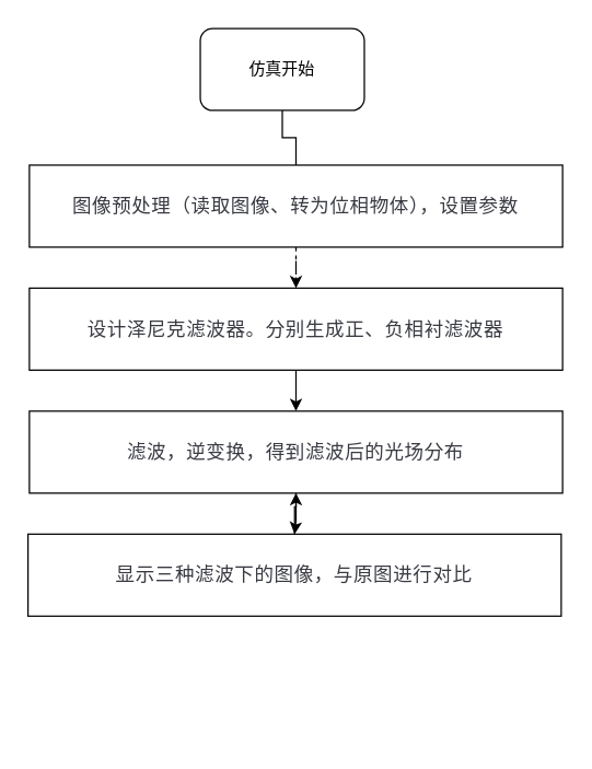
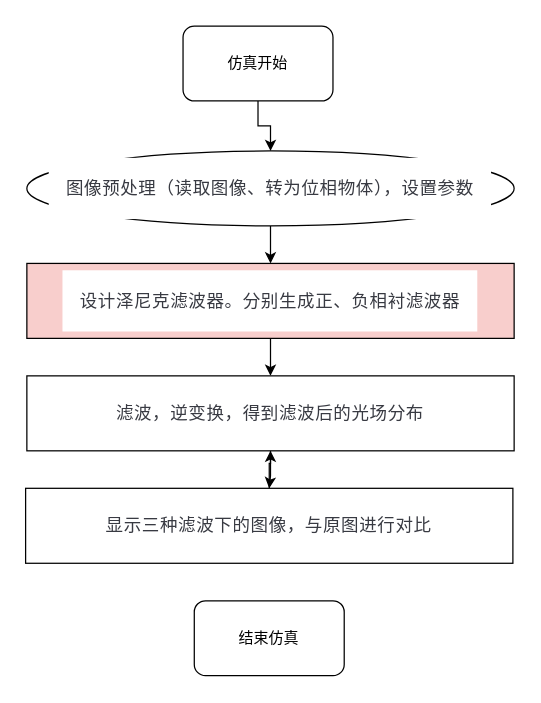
  <mxCell id="0" />
  <mxCell id="1" parent="0" />
- <mxCell id="2" value="" style="edgeStyle=orthogonalEdgeStyle;rounded=0;orthogonalLoop=1;jettySize=auto;html=1;dashed=1;" edge="1" parent="1" source="3" target="5"><mxGeometry relative="1" as="geometry" /></mxCell>
- <mxCell id="3" value="&lt;pre style=&quot;font-family: &amp;quot;Fira Code&amp;quot;, &amp;quot;Fira Mono&amp;quot;, Menlo, Consolas, &amp;quot;DejaVu Sans Mono&amp;quot;, monospace; scrollbar-color: rgba(0, 0, 0, 0.25) rgba(0, 0, 0, 0); margin-top: 0.5em; margin-bottom: 0.5em; padding: 1em; border: 0px; font-variant-numeric: inherit; font-variant-east-asian: inherit; font-variant-alternates: inherit; font-variant-position: inherit; font-variant-emoji: inherit; font-stretch: inherit; font-size: 14px; line-height: 1.5; font-optical-sizing: inherit; font-size-adjust: inherit; font-kerning: inherit; font-feature-settings: inherit; font-variation-settings: inherit; vertical-align: baseline; color: rgb(56, 58, 66); direction: ltr; text-align: left; word-break: normal; tab-size: 2; hyphens: none; overflow: auto; border-radius: 0px; background: none 0% 0% / auto repeat scroll padding-box border-box rgb(255, 255, 255); letter-spacing: 0.5px;&quot; class=&quot;language-&quot; data-v-e2d1d10f=&quot;&quot;&gt;&lt;code style=&quot;font-family: &amp;quot;Fira Code&amp;quot;, &amp;quot;Fira Mono&amp;quot;, Menlo, Consolas, &amp;quot;DejaVu Sans Mono&amp;quot;, monospace; scrollbar-color: rgba(0, 0, 0, 0.25) rgba(0, 0, 0, 0); margin: 0px; padding: 0px; border: 0px; font-style: inherit; font-variant: inherit; font-weight: inherit; font-stretch: inherit; font-size: inherit; line-height: 1.5; font-optical-sizing: inherit; font-size-adjust: inherit; font-kerning: inherit; font-feature-settings: inherit; font-variation-settings: inherit; vertical-align: baseline; direction: ltr; text-wrap-mode: wrap; word-spacing: normal; word-break: break-word; tab-size: 2; hyphens: none; max-width: 100%; overflow: auto;&quot; class=&quot;language-&quot;&gt;图像预处理（读取图像、转为位相物体），设置参数&lt;/code&gt;&lt;/pre&gt;" style="rounded=0;whiteSpace=wrap;html=1;" vertex="1" parent="1"><mxGeometry x="21" y="120" width="390" height="60" as="geometry" /></mxCell>
+ <mxCell id="2" value="" style="edgeStyle=orthogonalEdgeStyle;rounded=0;orthogonalLoop=1;jettySize=auto;html=1;" edge="1" parent="1" source="3" target="5"><mxGeometry relative="1" as="geometry" /></mxCell>
+ <mxCell id="3" value="&lt;pre style=&quot;font-family: &amp;quot;Fira Code&amp;quot;, &amp;quot;Fira Mono&amp;quot;, Menlo, Consolas, &amp;quot;DejaVu Sans Mono&amp;quot;, monospace; scrollbar-color: rgba(0, 0, 0, 0.25) rgba(0, 0, 0, 0); margin-top: 0.5em; margin-bottom: 0.5em; padding: 1em; border: 0px; font-variant-numeric: inherit; font-variant-east-asian: inherit; font-variant-alternates: inherit; font-variant-position: inherit; font-variant-emoji: inherit; font-stretch: inherit; font-size: 14px; line-height: 1.5; font-optical-sizing: inherit; font-size-adjust: inherit; font-kerning: inherit; font-feature-settings: inherit; font-variation-settings: inherit; vertical-align: baseline; color: rgb(56, 58, 66); direction: ltr; text-align: left; word-break: normal; tab-size: 2; hyphens: none; overflow: auto; border-radius: 0px; background: none 0% 0% / auto repeat scroll padding-box border-box rgb(255, 255, 255); letter-spacing: 0.5px;&quot; class=&quot;language-&quot; data-v-e2d1d10f=&quot;&quot;&gt;&lt;code style=&quot;font-family: &amp;quot;Fira Code&amp;quot;, &amp;quot;Fira Mono&amp;quot;, Menlo, Consolas, &amp;quot;DejaVu Sans Mono&amp;quot;, monospace; scrollbar-color: rgba(0, 0, 0, 0.25) rgba(0, 0, 0, 0); margin: 0px; padding: 0px; border: 0px; font-style: inherit; font-variant: inherit; font-weight: inherit; font-stretch: inherit; font-size: inherit; line-height: 1.5; font-optical-sizing: inherit; font-size-adjust: inherit; font-kerning: inherit; font-feature-settings: inherit; font-variation-settings: inherit; vertical-align: baseline; direction: ltr; text-wrap-mode: wrap; word-spacing: normal; word-break: break-word; tab-size: 2; hyphens: none; max-width: 100%; overflow: auto;&quot; class=&quot;language-&quot;&gt;图像预处理（读取图像、转为位相物体），设置参数&lt;/code&gt;&lt;/pre&gt;" style="ellipse;whiteSpace=wrap;html=1;" vertex="1" parent="1"><mxGeometry x="21" y="120" width="390" height="60" as="geometry" /></mxCell>
  <mxCell id="4" value="" style="edgeStyle=orthogonalEdgeStyle;rounded=0;orthogonalLoop=1;jettySize=auto;html=1;" edge="1" parent="1" source="5"><mxGeometry relative="1" as="geometry"><mxPoint x="216" y="300" as="targetPoint" /></mxGeometry></mxCell>
- <mxCell id="5" value="&lt;pre style=&quot;font-family: &amp;quot;Fira Code&amp;quot;, &amp;quot;Fira Mono&amp;quot;, Menlo, Consolas, &amp;quot;DejaVu Sans Mono&amp;quot;, monospace; scrollbar-color: rgba(0, 0, 0, 0.25) rgba(0, 0, 0, 0); margin-top: 0.5em; margin-bottom: 0.5em; padding: 1em; border: 0px; font-variant-numeric: inherit; font-variant-east-asian: inherit; font-variant-alternates: inherit; font-variant-position: inherit; font-variant-emoji: inherit; font-stretch: inherit; font-size: 14px; line-height: 1.5; font-optical-sizing: inherit; font-size-adjust: inherit; font-kerning: inherit; font-feature-settings: inherit; font-variation-settings: inherit; vertical-align: baseline; color: rgb(56, 58, 66); direction: ltr; text-align: left; word-break: normal; tab-size: 2; hyphens: none; overflow: auto; border-radius: 0px; background: none 0% 0% / auto repeat scroll padding-box border-box rgb(255, 255, 255); letter-spacing: 0.5px;&quot; class=&quot;language-&quot; data-v-e2d1d10f=&quot;&quot;&gt;&lt;code style=&quot;font-family: &amp;quot;Fira Code&amp;quot;, &amp;quot;Fira Mono&amp;quot;, Menlo, Consolas, &amp;quot;DejaVu Sans Mono&amp;quot;, monospace; scrollbar-color: transparent transparent; margin: 0px; padding: 0px; border: 0px; font-style: inherit; font-variant: inherit; font-weight: inherit; font-stretch: inherit; font-size: inherit; line-height: 1.5; font-optical-sizing: inherit; font-size-adjust: inherit; font-kerning: inherit; font-feature-settings: inherit; font-variation-settings: inherit; vertical-align: baseline; direction: ltr; text-wrap-mode: wrap; word-spacing: normal; word-break: break-word; tab-size: 2; hyphens: none; max-width: 100%; overflow: auto;&quot; class=&quot;language-&quot;&gt;设计泽尼克滤波器。分别生成正、负相衬滤波器&lt;/code&gt;&lt;/pre&gt;" style="rounded=0;whiteSpace=wrap;html=1;" vertex="1" parent="1"><mxGeometry x="21" y="210" width="390" height="60" as="geometry" /></mxCell>
- <mxCell id="6" value="" style="edgeStyle=orthogonalEdgeStyle;rounded=0;orthogonalLoop=1;jettySize=auto;html=1;endArrow=none;" edge="1" parent="1" source="7" target="3"><mxGeometry relative="1" as="geometry" /></mxCell>
+ <mxCell id="5" value="&lt;pre style=&quot;font-family: &amp;quot;Fira Code&amp;quot;, &amp;quot;Fira Mono&amp;quot;, Menlo, Consolas, &amp;quot;DejaVu Sans Mono&amp;quot;, monospace; scrollbar-color: rgba(0, 0, 0, 0.25) rgba(0, 0, 0, 0); margin-top: 0.5em; margin-bottom: 0.5em; padding: 1em; border: 0px; font-variant-numeric: inherit; font-variant-east-asian: inherit; font-variant-alternates: inherit; font-variant-position: inherit; font-variant-emoji: inherit; font-stretch: inherit; font-size: 14px; line-height: 1.5; font-optical-sizing: inherit; font-size-adjust: inherit; font-kerning: inherit; font-feature-settings: inherit; font-variation-settings: inherit; vertical-align: baseline; color: rgb(56, 58, 66); direction: ltr; text-align: left; word-break: normal; tab-size: 2; hyphens: none; overflow: auto; border-radius: 0px; background: none 0% 0% / auto repeat scroll padding-box border-box rgb(255, 255, 255); letter-spacing: 0.5px;&quot; class=&quot;language-&quot; data-v-e2d1d10f=&quot;&quot;&gt;&lt;code style=&quot;font-family: &amp;quot;Fira Code&amp;quot;, &amp;quot;Fira Mono&amp;quot;, Menlo, Consolas, &amp;quot;DejaVu Sans Mono&amp;quot;, monospace; scrollbar-color: transparent transparent; margin: 0px; padding: 0px; border: 0px; font-style: inherit; font-variant: inherit; font-weight: inherit; font-stretch: inherit; font-size: inherit; line-height: 1.5; font-optical-sizing: inherit; font-size-adjust: inherit; font-kerning: inherit; font-feature-settings: inherit; font-variation-settings: inherit; vertical-align: baseline; direction: ltr; text-wrap-mode: wrap; word-spacing: normal; word-break: break-word; tab-size: 2; hyphens: none; max-width: 100%; overflow: auto;&quot; class=&quot;language-&quot;&gt;设计泽尼克滤波器。分别生成正、负相衬滤波器&lt;/code&gt;&lt;/pre&gt;" style="rounded=0;whiteSpace=wrap;html=1;fillColor=#f8cecc;" vertex="1" parent="1"><mxGeometry x="21" y="210" width="390" height="60" as="geometry" /></mxCell>
+ <mxCell id="6" value="" style="edgeStyle=orthogonalEdgeStyle;rounded=0;orthogonalLoop=1;jettySize=auto;html=1;" edge="1" parent="1" source="7" target="3"><mxGeometry relative="1" as="geometry" /></mxCell>
  <mxCell id="7" value="仿真开始" style="rounded=1;whiteSpace=wrap;html=1;" vertex="1" parent="1"><mxGeometry x="146" y="20" width="120" height="60" as="geometry" /></mxCell>
  <mxCell id="8" value="" style="edgeStyle=orthogonalEdgeStyle;rounded=0;orthogonalLoop=1;jettySize=auto;html=1;" edge="1" parent="1" source="9"><mxGeometry relative="1" as="geometry"><mxPoint x="215" y="390" as="targetPoint" /></mxGeometry></mxCell>
  <mxCell id="9" value="&lt;pre style=&quot;font-family: &amp;quot;Fira Code&amp;quot;, &amp;quot;Fira Mono&amp;quot;, Menlo, Consolas, &amp;quot;DejaVu Sans Mono&amp;quot;, monospace; scrollbar-color: rgba(0, 0, 0, 0.25) rgba(0, 0, 0, 0); margin-top: 0.5em; margin-bottom: 0.5em; padding: 1em; border: 0px; font-variant-numeric: inherit; font-variant-east-asian: inherit; font-variant-alternates: inherit; font-variant-position: inherit; font-variant-emoji: inherit; font-stretch: inherit; font-size: 14px; line-height: 1.5; font-optical-sizing: inherit; font-size-adjust: inherit; font-kerning: inherit; font-feature-settings: inherit; font-variation-settings: inherit; vertical-align: baseline; color: rgb(56, 58, 66); direction: ltr; text-align: left; word-break: normal; tab-size: 2; hyphens: none; overflow: auto; border-radius: 0px; background: none 0% 0% / auto repeat scroll padding-box border-box rgb(255, 255, 255); letter-spacing: 0.5px;&quot; class=&quot;language-&quot; data-v-e2d1d10f=&quot;&quot;&gt;&lt;code style=&quot;font-family: &amp;quot;Fira Code&amp;quot;, &amp;quot;Fira Mono&amp;quot;, Menlo, Consolas, &amp;quot;DejaVu Sans Mono&amp;quot;, monospace; scrollbar-color: rgba(0, 0, 0, 0.25) rgba(0, 0, 0, 0); margin: 0px; padding: 0px; border: 0px; font-style: inherit; font-variant: inherit; font-weight: inherit; font-stretch: inherit; font-size: inherit; line-height: 1.5; font-optical-sizing: inherit; font-size-adjust: inherit; font-kerning: inherit; font-feature-settings: inherit; font-variation-settings: inherit; vertical-align: baseline; direction: ltr; text-wrap-mode: wrap; word-spacing: normal; word-break: break-word; tab-size: 2; hyphens: none; max-width: 100%; overflow: auto;&quot; class=&quot;language-&quot;&gt;滤波，逆变换，得到滤波后的光场分布&lt;/code&gt;&lt;/pre&gt;" style="whiteSpace=wrap;html=1;rounded=0;" vertex="1" parent="1"><mxGeometry x="21" y="300" width="390" height="60" as="geometry" /></mxCell>
  <mxCell id="10" value="" style="edgeStyle=orthogonalEdgeStyle;rounded=0;orthogonalLoop=1;jettySize=auto;html=1;" edge="1" parent="1" source="11" target="9"><mxGeometry relative="1" as="geometry" /></mxCell>
  <mxCell id="11" value="&lt;pre style=&quot;font-family: &amp;quot;Fira Code&amp;quot;, &amp;quot;Fira Mono&amp;quot;, Menlo, Consolas, &amp;quot;DejaVu Sans Mono&amp;quot;, monospace; scrollbar-color: rgba(0, 0, 0, 0.25) rgba(0, 0, 0, 0); margin-top: 0.5em; margin-bottom: 0.5em; padding: 1em; border: 0px; font-variant-numeric: inherit; font-variant-east-asian: inherit; font-variant-alternates: inherit; font-variant-position: inherit; font-variant-emoji: inherit; font-stretch: inherit; font-size: 14px; line-height: 1.5; font-optical-sizing: inherit; font-size-adjust: inherit; font-kerning: inherit; font-feature-settings: inherit; font-variation-settings: inherit; vertical-align: baseline; color: rgb(56, 58, 66); direction: ltr; text-align: left; word-break: normal; tab-size: 2; hyphens: none; overflow: auto; border-radius: 0px; background: none 0% 0% / auto repeat scroll padding-box border-box rgb(255, 255, 255); letter-spacing: 0.5px;&quot; class=&quot;language-&quot; data-v-e2d1d10f=&quot;&quot;&gt;&lt;code style=&quot;font-family: &amp;quot;Fira Code&amp;quot;, &amp;quot;Fira Mono&amp;quot;, Menlo, Consolas, &amp;quot;DejaVu Sans Mono&amp;quot;, monospace; scrollbar-color: rgba(0, 0, 0, 0.25) rgba(0, 0, 0, 0); margin: 0px; padding: 0px; border: 0px; font-style: inherit; font-variant: inherit; font-weight: inherit; font-stretch: inherit; font-size: inherit; line-height: 1.5; font-optical-sizing: inherit; font-size-adjust: inherit; font-kerning: inherit; font-feature-settings: inherit; font-variation-settings: inherit; vertical-align: baseline; direction: ltr; text-wrap-mode: wrap; word-spacing: normal; word-break: break-word; tab-size: 2; hyphens: none; max-width: 100%; overflow: auto;&quot; class=&quot;language-&quot;&gt;显示三种滤波下的图像，与原图进行对比&lt;/code&gt;&lt;/pre&gt;" style="rounded=0;whiteSpace=wrap;html=1;" vertex="1" parent="1"><mxGeometry x="20" y="390" width="390" height="60" as="geometry" /></mxCell>
+ <mxCell id="12" value="结束仿真" style="rounded=1;whiteSpace=wrap;html=1;" vertex="1" parent="1"><mxGeometry x="155" y="480" width="120" height="60" as="geometry" /></mxCell>
